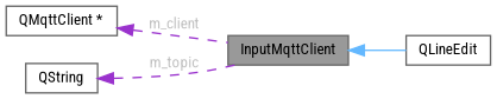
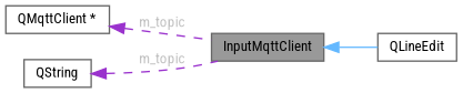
  digraph {
    fontname="Roboto Condensed"
    rankdir=LR
    node [color=gray40 fillcolor=white fontname="Roboto Condensed" fontsize=10 shape=box style=filled]
    edge [color=darkorchid3 dir=back fontname="Roboto Condensed" fontsize=10 labelfontname=Helvetica labelfontsize=10 style=dashed fontcolor=grey]
    n1 [fillcolor=grey60 fontcolor=black height=0.2 label=InputMqttClient width=0.4]
    n2 [height=0.2 label=QLineEdit width=0.4]
    n3 [height=0.2 label="QMqttClient *" width=0.4]
    n4 [height=0.2 label=QString width=0.4]
    n1 -> n2 [color=steelblue1 style=solid fontcolor=""]
-   n3 -> n1 [label=" m_client"]
+   n3 -> n1 [label=" m_topic"]
    n4 -> n1 [label=" m_topic"]
  }
